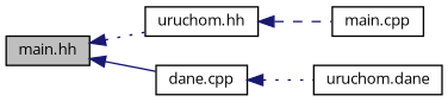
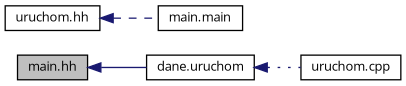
  digraph {
    fontname="Open Sans"
    rankdir=LR
    node [color=black fillcolor=white fontname="Open Sans" fontsize=10 shape=record style=filled]
    edge [color=midnightblue dir=back fontname="Open Sans" fontsize=10 labelfontname=Helvetica labelfontsize=10 style=dotted]
    n1 [fillcolor=grey75 fontcolor=black height=0.2 label="main.hh" width=0.4]
    n2 [height=0.2 label="uruchom.hh" width=0.4]
-   n3 [height=0.2 label="dane.cpp" width=0.4]
-   n4 [height=0.2 label="main.cpp" width=0.4]
-   n5 [height=0.2 label="uruchom.dane" width=0.4]
-   n1 -> n2
+   n3 [height=0.2 label="dane.uruchom" width=0.4]
+   n4 [height=0.2 label="main.main" width=0.4]
+   n5 [height=0.2 label="uruchom.cpp" width=0.4]
    n1 -> n3 [style=solid]
    n2 -> n4 [style=dashed]
    n3 -> n5
  }
